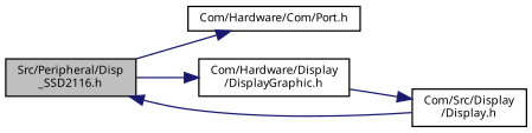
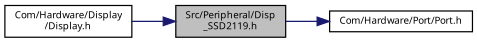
  digraph {
    rankdir=LR
    node [color=black fillcolor=white fontname=Sans fontsize=8 shape=record style=filled]
    edge [color=midnightblue fontname=Sans fontsize=8 labelfontname=Sans labelfontsize=8 style=solid]
-   n1 [fillcolor=grey75 fontcolor=black height=0.2 label="Src/Peripheral/Disp\l_SSD2116.h" width=0.4]
-   n2 [height=0.2 label="Com/Hardware/Com/Port.h" width=0.4]
-   n3 [height=0.2 label="Com/Hardware/Display\l/DisplayGraphic.h" width=0.4]
-   n4 [height=0.2 label="Com/Src/Display\l/Display.h" width=0.4]
+   n1 [fillcolor=grey75 fontcolor=black height=0.2 label="Src/Peripheral/Disp\l_SSD2119.h" width=0.4]
+   n2 [height=0.2 label="Com/Hardware/Port/Port.h" width=0.4]
+   n4 [height=0.2 label="Com/Hardware/Display\l/Display.h" width=0.4]
    n1 -> n2
-   n1 -> n3
-   n3 -> n4
    n4 -> n1
  }
